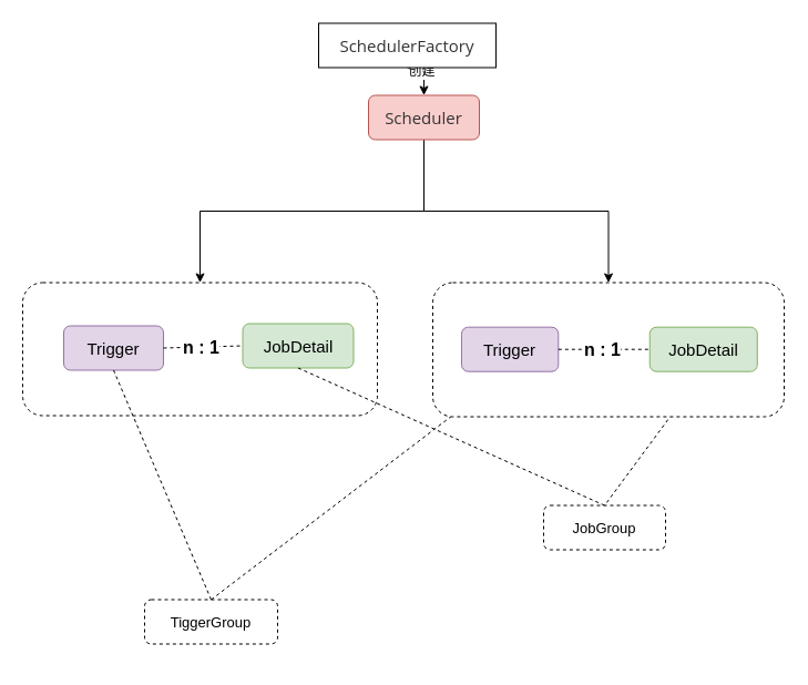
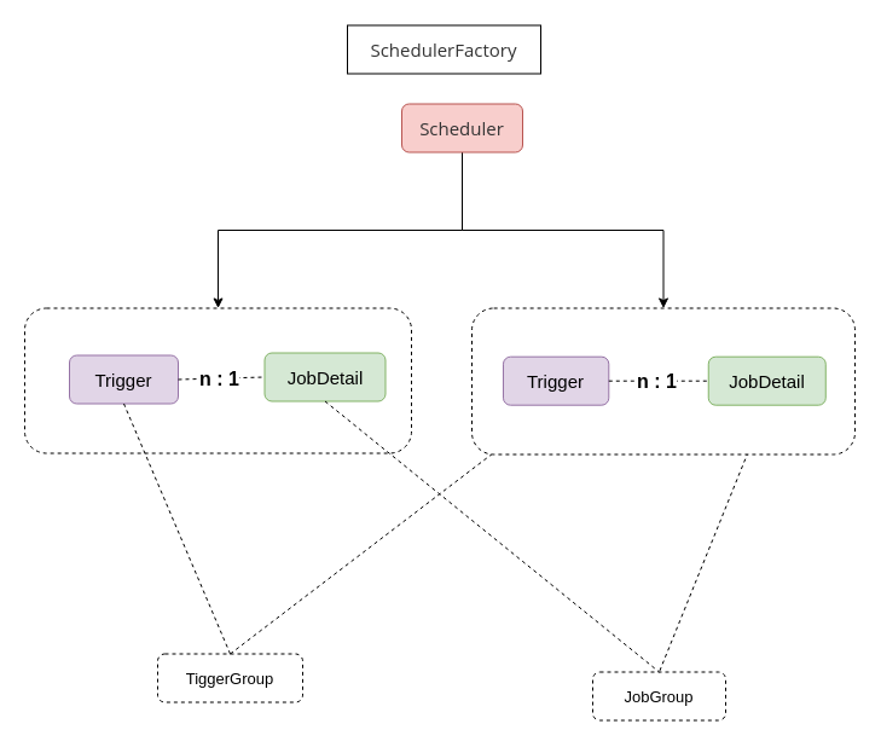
  <mxCell id="0" />
  <mxCell id="1" parent="0" />
  <mxCell id="2" value="" style="group" vertex="1" connectable="0" parent="1"><mxGeometry x="20" y="254.5" width="320" height="120" as="geometry" /></mxCell>
  <mxCell id="3" value="" style="rounded=1;whiteSpace=wrap;html=1;fontSize=16;dashed=1;labelBackgroundColor=none;" parent="2" vertex="1"><mxGeometry width="320" height="120" as="geometry" /></mxCell>
  <mxCell id="4" value="&lt;font style=&quot;font-size: 15px&quot;&gt;Trigger&lt;/font&gt;" style="rounded=1;whiteSpace=wrap;html=1;fillColor=#e1d5e7;strokeColor=#9673a6;" parent="2" vertex="1"><mxGeometry x="37" y="39" width="90" height="40" as="geometry" /></mxCell>
  <mxCell id="5" value="&lt;font style=&quot;font-size: 15px&quot;&gt;JobDetail&lt;/font&gt;" style="rounded=1;whiteSpace=wrap;html=1;fillColor=#d5e8d4;strokeColor=#82b366;" parent="2" vertex="1"><mxGeometry x="198.5" y="37" width="100" height="40" as="geometry" /></mxCell>
  <mxCell id="6" value="" style="endArrow=none;dashed=1;html=1;exitX=1;exitY=0.5;exitDx=0;exitDy=0;entryX=0;entryY=0.5;entryDx=0;entryDy=0;" parent="2" source="4" target="5" edge="1"><mxGeometry width="50" height="50" relative="1" as="geometry"><mxPoint x="20" y="171" as="sourcePoint" /><mxPoint x="70" y="121" as="targetPoint" /></mxGeometry></mxCell>
  <mxCell id="7" value="n : 1" style="text;html=1;resizable=0;points=[];align=center;verticalAlign=middle;labelBackgroundColor=#ffffff;fontSize=16;fontStyle=1" parent="6" vertex="1" connectable="0"><mxGeometry x="-0.061" relative="1" as="geometry"><mxPoint as="offset" /></mxGeometry></mxCell>
- <mxCell id="8" style="edgeStyle=orthogonalEdgeStyle;rounded=0;orthogonalLoop=1;jettySize=auto;html=1;exitX=0.5;exitY=1;exitDx=0;exitDy=0;entryX=0.5;entryY=0;entryDx=0;entryDy=0;" parent="1" source="10" target="13" edge="1"><mxGeometry relative="1" as="geometry" /></mxCell>
- <mxCell id="9" value="创建" style="text;html=1;resizable=0;points=[];align=center;verticalAlign=middle;labelBackgroundColor=#ffffff;" parent="8" vertex="1" connectable="0"><mxGeometry x="-0.111" y="-3" relative="1" as="geometry"><mxPoint as="offset" /></mxGeometry></mxCell>
  <mxCell id="10" value="&lt;span style=&quot;color: rgb(51 , 51 , 51) ; font-family: &amp;#34;open sans&amp;#34; , &amp;#34;clear sans&amp;#34; , &amp;#34;helvetica neue&amp;#34; , &amp;#34;helvetica&amp;#34; , &amp;#34;arial&amp;#34; , sans-serif ; white-space: pre-wrap ; background-color: rgb(255 , 255 , 255)&quot;&gt;&lt;font style=&quot;font-size: 15px&quot;&gt;SchedulerFactory&lt;/font&gt;&lt;/span&gt;" style="whiteSpace=wrap;html=1;rounded=0;" parent="1" vertex="1"><mxGeometry x="287" y="20.5" width="160" height="40" as="geometry" /></mxCell>
  <mxCell id="11" style="edgeStyle=orthogonalEdgeStyle;rounded=0;orthogonalLoop=1;jettySize=auto;html=1;exitX=0.5;exitY=1;exitDx=0;exitDy=0;entryX=0.5;entryY=0;entryDx=0;entryDy=0;fontSize=16;" parent="1" source="13" target="3" edge="1"><mxGeometry relative="1" as="geometry" /></mxCell>
  <mxCell id="12" style="edgeStyle=orthogonalEdgeStyle;rounded=0;orthogonalLoop=1;jettySize=auto;html=1;exitX=0.5;exitY=1;exitDx=0;exitDy=0;fontSize=16;" parent="1" source="13" target="21" edge="1"><mxGeometry relative="1" as="geometry" /></mxCell>
  <mxCell id="13" value="&lt;span style=&quot;color: rgb(51 , 51 , 51) ; font-family: &amp;#34;open sans&amp;#34; , &amp;#34;clear sans&amp;#34; , &amp;#34;helvetica neue&amp;#34; , &amp;#34;helvetica&amp;#34; , &amp;#34;arial&amp;#34; , sans-serif ; font-size: 15px ; white-space: pre-wrap&quot;&gt;Scheduler&lt;/span&gt;" style="rounded=1;whiteSpace=wrap;html=1;fontSize=15;fillColor=#f8cecc;strokeColor=#b85450;" parent="1" vertex="1"><mxGeometry x="332" y="85.5" width="100" height="40" as="geometry" /></mxCell>
  <mxCell id="14" value="TiggerGroup" style="rounded=1;whiteSpace=wrap;html=1;dashed=1;labelBackgroundColor=none;fontSize=13;" parent="1" vertex="1"><mxGeometry x="130" y="540.5" width="120" height="40" as="geometry" /></mxCell>
  <mxCell id="15" value="" style="endArrow=none;dashed=1;html=1;fontSize=16;exitX=0.5;exitY=0;exitDx=0;exitDy=0;entryX=0.5;entryY=1;entryDx=0;entryDy=0;" parent="1" source="14" target="4" edge="1"><mxGeometry width="50" height="50" relative="1" as="geometry"><mxPoint x="217" y="515.5" as="sourcePoint" /><mxPoint x="267" y="465.5" as="targetPoint" /></mxGeometry></mxCell>
  <mxCell id="16" value="" style="endArrow=none;dashed=1;html=1;fontSize=16;entryX=0.5;entryY=1;entryDx=0;entryDy=0;exitX=0.5;exitY=0;exitDx=0;exitDy=0;" parent="1" source="14" target="22" edge="1"><mxGeometry width="50" height="50" relative="1" as="geometry"><mxPoint x="357" y="585.5" as="sourcePoint" /><mxPoint x="407" y="535.5" as="targetPoint" /></mxGeometry></mxCell>
- <mxCell id="17" value="JobGroup" style="rounded=1;whiteSpace=wrap;html=1;dashed=1;labelBackgroundColor=none;fontSize=13;" parent="1" vertex="1"><mxGeometry x="490" y="455.5" width="110" height="40" as="geometry" /></mxCell>
+ <mxCell id="17" value="JobGroup" style="rounded=1;whiteSpace=wrap;html=1;dashed=1;labelBackgroundColor=none;fontSize=13;" parent="1" vertex="1"><mxGeometry x="490" y="555.5" width="110" height="40" as="geometry" /></mxCell>
  <mxCell id="18" value="" style="endArrow=none;dashed=1;html=1;fontSize=16;exitX=0.5;exitY=1;exitDx=0;exitDy=0;entryX=0.5;entryY=0;entryDx=0;entryDy=0;" parent="1" source="5" target="17" edge="1"><mxGeometry width="50" height="50" relative="1" as="geometry"><mxPoint x="457" y="525.5" as="sourcePoint" /><mxPoint x="507" y="475.5" as="targetPoint" /></mxGeometry></mxCell>
  <mxCell id="19" value="" style="endArrow=none;dashed=1;html=1;fontSize=16;exitX=0.5;exitY=1;exitDx=0;exitDy=0;entryX=0.5;entryY=0;entryDx=0;entryDy=0;" parent="1" source="23" target="17" edge="1"><mxGeometry width="50" height="50" relative="1" as="geometry"><mxPoint x="417" y="525.5" as="sourcePoint" /><mxPoint x="467" y="475.5" as="targetPoint" /></mxGeometry></mxCell>
  <mxCell id="20" value="" style="group" vertex="1" connectable="0" parent="1"><mxGeometry x="390" y="254.5" width="317" height="121" as="geometry" /></mxCell>
  <mxCell id="21" value="" style="rounded=1;whiteSpace=wrap;html=1;fontSize=16;dashed=1;labelBackgroundColor=none;" parent="20" vertex="1"><mxGeometry width="317" height="121" as="geometry" /></mxCell>
  <mxCell id="22" value="&lt;font style=&quot;font-size: 15px&quot;&gt;Trigger&lt;/font&gt;" style="rounded=1;whiteSpace=wrap;html=1;fillColor=#e1d5e7;strokeColor=#9673a6;" parent="20" vertex="1"><mxGeometry x="25.98" y="40.187" width="87.329" height="40" as="geometry" /></mxCell>
  <mxCell id="23" value="&lt;font style=&quot;font-size: 15px&quot;&gt;JobDetail&lt;/font&gt;" style="rounded=1;whiteSpace=wrap;html=1;fillColor=#d5e8d4;strokeColor=#82b366;" parent="20" vertex="1"><mxGeometry x="195.746" y="40.187" width="97.033" height="40" as="geometry" /></mxCell>
  <mxCell id="24" value="" style="endArrow=none;dashed=1;html=1;exitX=1;exitY=0.5;exitDx=0;exitDy=0;entryX=0;entryY=0.5;entryDx=0;entryDy=0;" parent="20" source="22" target="23" edge="1"><mxGeometry width="50" height="50" relative="1" as="geometry"><mxPoint x="15.442" y="139.553" as="sourcePoint" /><mxPoint x="60.858" y="99.22" as="targetPoint" /></mxGeometry></mxCell>
  <mxCell id="25" value="n : 1" style="text;html=1;resizable=0;points=[];align=center;verticalAlign=middle;labelBackgroundColor=#ffffff;fontSize=16;fontStyle=1" parent="24" vertex="1" connectable="0"><mxGeometry x="-0.061" relative="1" as="geometry"><mxPoint as="offset" /></mxGeometry></mxCell>
